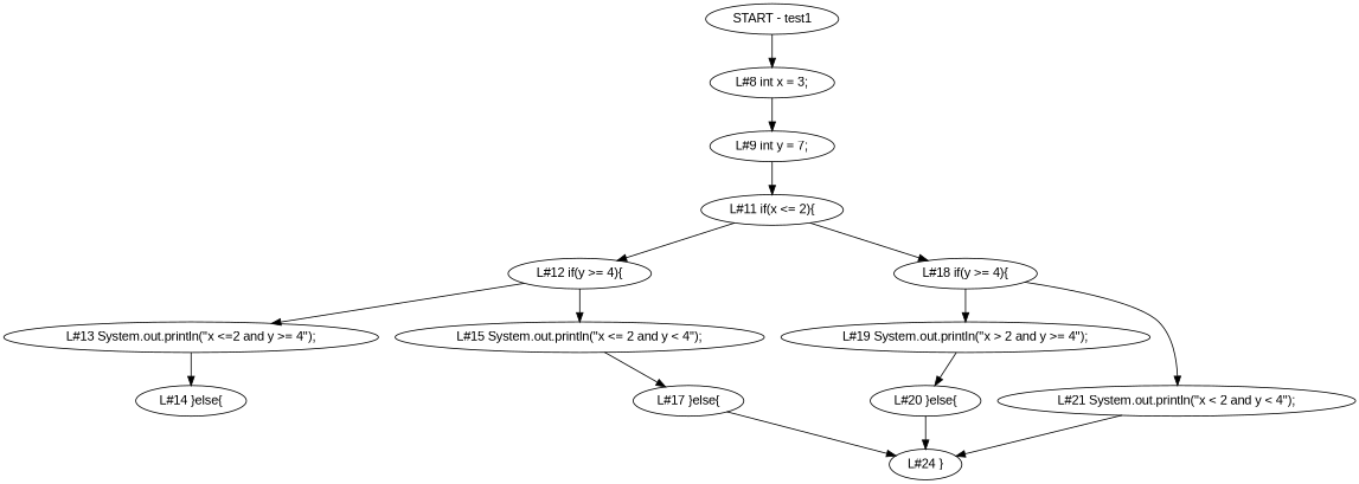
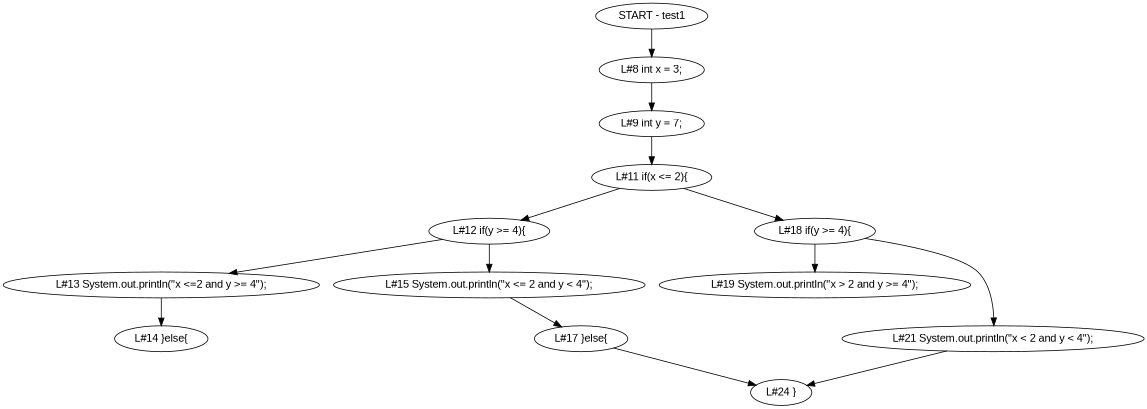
  digraph {
    fontname="Liberation Sans"
    node [fontname="Liberation Sans"]
    edge [fontname="Liberation Sans"]
    n1 [height=0 label="START - test1" width=0]
    n2 [height=0 label="L#8 int x = 3;" width=0]
    n3 [height=0 label="L#9 int y = 7;" width=0]
    n4 [height=0 label="L#11 if(x <= 2){" width=0]
    n5 [height=0 label="L#12 if(y >= 4){" width=0]
    n6 [height=0 label="L#18 if(y >= 4){" width=0]
    n7 [height=0 label="L#13 System.out.println(\"x <=2 and y >= 4\");" width=0]
    n8 [height=0 label="L#15 System.out.println(\"x <= 2 and y < 4\");" width=0]
    n9 [height=0 label="L#19 System.out.println(\"x > 2 and y >= 4\");" width=0]
    n10 [height=0 label="L#21 System.out.println(\"x < 2 and y < 4\");" width=0]
    n11 [height=0 label="L#14 }else{" width=0]
    n12 [height=0 label="L#17 }else{" width=0]
    n13 [height=0 label="L#24 }" width=0]
-   n14 [height=0 label="L#20 }else{" width=0]
    n1 -> n2
    n2 -> n3
    n3 -> n4
    n4 -> n5
    n4 -> n6
    n5 -> n7
    n5 -> n8
    n6 -> n9
    n6 -> n10
    n7 -> n11
    n8 -> n12
-   n9 -> n14
    n10 -> n13
    n12 -> n13
-   n14 -> n13
  }
